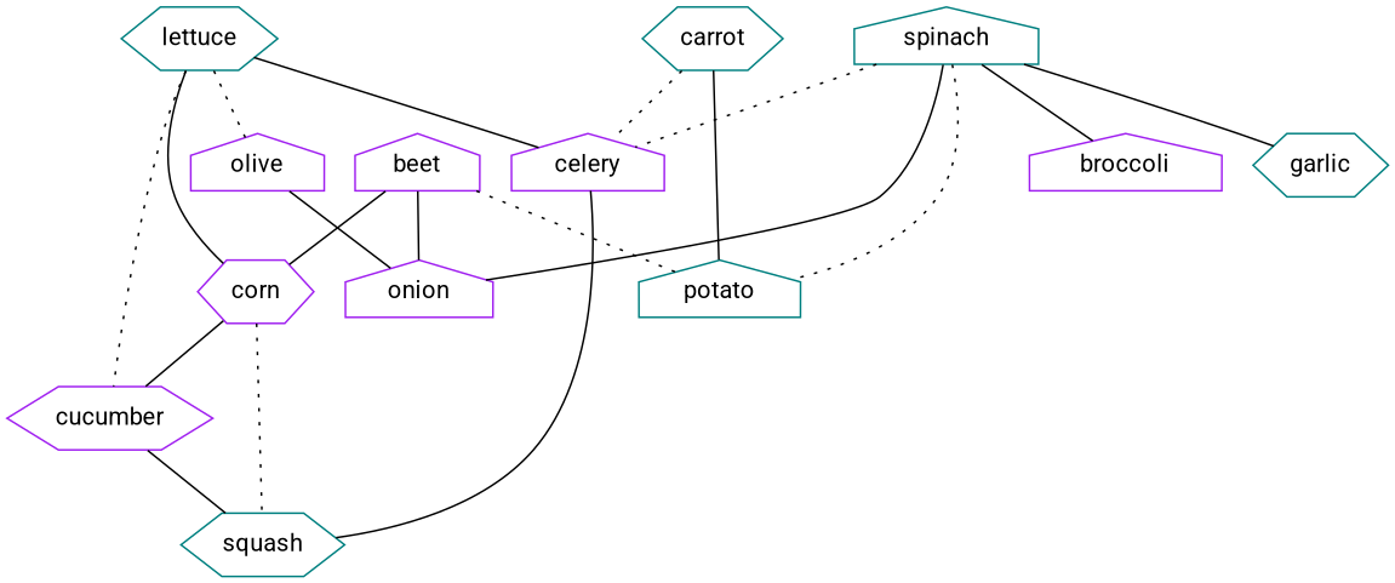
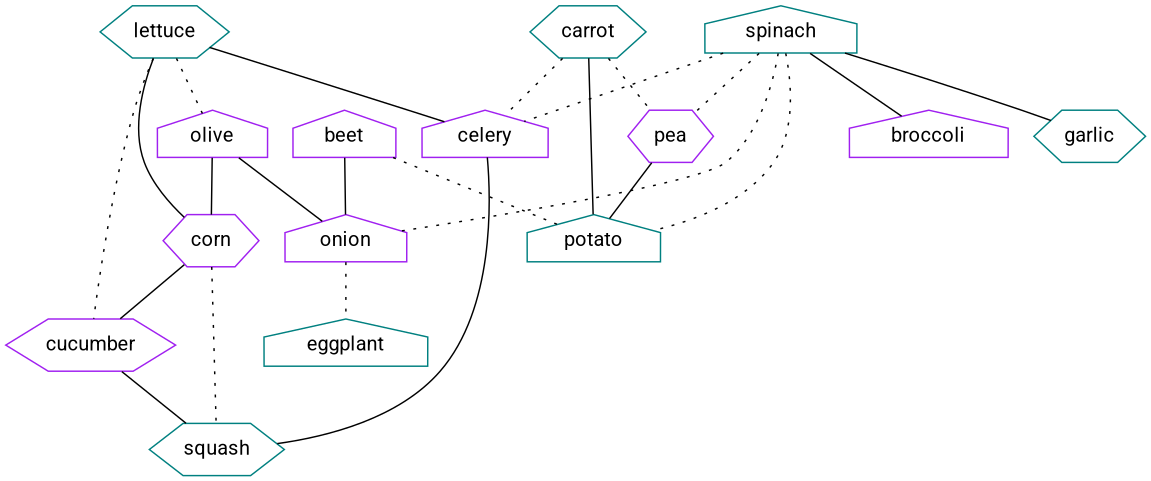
  strict graph {
    fontname=Roboto
    node [color=purple fontname=Roboto shape=house]
    edge [fontname=Roboto style=solid weight=1]
    lettuce [color=teal shape=hexagon]
    celery
    corn [shape=hexagon]
    cucumber [shape=hexagon]
    olive
    squash [color=teal shape=hexagon]
    onion
    broccoli
    carrot [color=teal shape=hexagon]
+   pea [shape=hexagon]
    potato [color=teal]
    spinach [color=teal]
    garlic [color=teal shape=hexagon]
+   eggplant [color=teal]
    beet
    lettuce -- celery
    lettuce -- corn
    lettuce -- cucumber [style=dotted]
    lettuce -- olive [style=dotted]
    celery -- squash
    corn -- cucumber
    corn -- squash [style=dotted]
    cucumber -- squash
    olive -- onion
+   onion -- eggplant [style=dotted]
    carrot -- celery [style=dotted]
+   carrot -- pea [style=dotted]
    carrot -- potato
+   pea -- potato
    spinach -- celery [style=dotted]
-   spinach -- onion
+   spinach -- onion [style=dotted]
    spinach -- broccoli
+   spinach -- pea [style=dotted]
    spinach -- potato [style=dotted]
    spinach -- garlic
-   beet -- corn
+   olive -- corn
    beet -- onion
    beet -- potato [style=dotted]
  }
